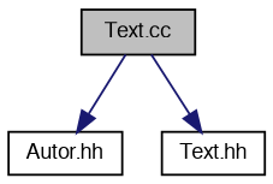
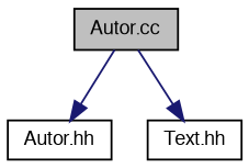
  digraph {
    node [color=black fillcolor=white fontname=FreeSans fontsize=10 shape=record style=filled]
    edge [color=midnightblue fontname=FreeSans fontsize=10 labelfontname=FreeSans labelfontsize=10 style=solid]
-   n1 [fillcolor=grey75 fontcolor=black height=0.2 label="Text.cc" width=0.4]
+   n1 [fillcolor=grey75 fontcolor=black height=0.2 label="Autor.cc" width=0.4]
    n2 [height=0.2 label="Autor.hh" width=0.4]
    n3 [height=0.2 label="Text.hh" width=0.4]
    n1 -> n2
    n1 -> n3
  }
